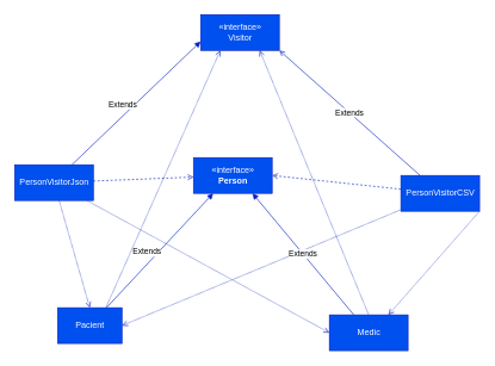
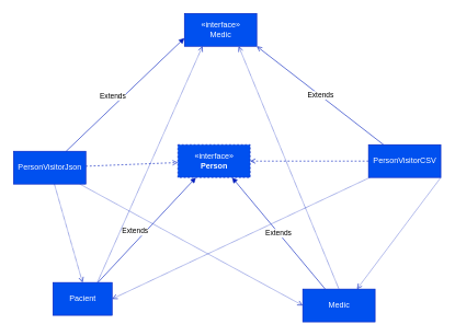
  <mxCell id="0" />
  <mxCell id="1" parent="0" />
- <mxCell id="2" value="«interface»&lt;br&gt;&lt;b&gt;Person&lt;br&gt;&lt;/b&gt;" style="html=1;fillColor=#0050ef;fontColor=#ffffff;strokeColor=#001DBC;" vertex="1" parent="1"><mxGeometry x="270" y="220" width="110" height="50" as="geometry" /></mxCell>
+ <mxCell id="2" value="«interface»&lt;br&gt;&lt;b&gt;Person&lt;br&gt;&lt;/b&gt;" style="html=1;fillColor=#0050ef;fontColor=#ffffff;strokeColor=#001DBC;dashed=1;" vertex="1" parent="1"><mxGeometry x="270" y="220" width="110" height="50" as="geometry" /></mxCell>
  <mxCell id="3" style="edgeStyle=none;html=1;dashed=1;endArrow=open;endFill=0;entryX=1;entryY=0.5;entryDx=0;entryDy=0;fillColor=#0050ef;strokeColor=#001DBC;" edge="1" parent="1" source="7" target="2"><mxGeometry relative="1" as="geometry"><mxPoint x="310" y="250" as="targetPoint" /></mxGeometry></mxCell>
  <mxCell id="4" value="Extends" style="edgeStyle=none;html=1;entryX=1;entryY=1;entryDx=0;entryDy=0;endArrow=open;endFill=0;fillColor=#0050ef;strokeColor=#001DBC;" edge="1" parent="1" source="7" target="18"><mxGeometry relative="1" as="geometry" /></mxCell>
  <mxCell id="5" style="edgeStyle=none;html=1;entryX=1;entryY=0.5;entryDx=0;entryDy=0;dashed=1;dashPattern=1 1;endArrow=open;endFill=0;fillColor=#0050ef;strokeColor=#001DBC;" edge="1" parent="1" source="7" target="14"><mxGeometry relative="1" as="geometry" /></mxCell>
  <mxCell id="6" style="edgeStyle=none;html=1;exitX=1;exitY=1;exitDx=0;exitDy=0;entryX=0.75;entryY=0;entryDx=0;entryDy=0;dashed=1;dashPattern=1 1;endArrow=open;endFill=0;fillColor=#0050ef;strokeColor=#001DBC;" edge="1" parent="1" source="7" target="17"><mxGeometry relative="1" as="geometry"><Array as="points" /></mxGeometry></mxCell>
- <mxCell id="7" value="PersonVisitorCSV" style="html=1;fillColor=#0050ef;fontColor=#ffffff;strokeColor=#001DBC;" vertex="1" parent="1"><mxGeometry x="560" y="245" width="110" height="50" as="geometry" /></mxCell>
+ <mxCell id="7" value="PersonVisitorCSV" style="html=1;fillColor=#0050ef;fontColor=#ffffff;strokeColor=#001DBC;" vertex="1" parent="1"><mxGeometry x="560" y="220" width="110" height="50" as="geometry" /></mxCell>
  <mxCell id="8" style="edgeStyle=none;html=1;dashed=1;endArrow=open;endFill=0;fillColor=#0050ef;strokeColor=#001DBC;" edge="1" parent="1" source="11" target="2"><mxGeometry relative="1" as="geometry" /></mxCell>
  <mxCell id="9" style="edgeStyle=none;html=1;entryX=0.5;entryY=0;entryDx=0;entryDy=0;endArrow=open;endFill=0;dashed=1;dashPattern=1 1;fillColor=#0050ef;strokeColor=#001DBC;" edge="1" parent="1" source="11" target="14"><mxGeometry relative="1" as="geometry" /></mxCell>
  <mxCell id="10" style="edgeStyle=none;html=1;entryX=0;entryY=0.5;entryDx=0;entryDy=0;dashed=1;dashPattern=1 1;endArrow=open;endFill=0;fillColor=#0050ef;strokeColor=#001DBC;" edge="1" parent="1" source="11" target="17"><mxGeometry relative="1" as="geometry" /></mxCell>
  <mxCell id="11" value="PersonVisitorJson" style="html=1;fillColor=#0050ef;fontColor=#ffffff;strokeColor=#001DBC;" vertex="1" parent="1"><mxGeometry x="20" y="230" width="110" height="50" as="geometry" /></mxCell>
  <mxCell id="12" value="Extends" style="edgeStyle=none;html=1;entryX=0.25;entryY=1;entryDx=0;entryDy=0;endArrow=block;endFill=1;fillColor=#0050ef;strokeColor=#001DBC;" edge="1" parent="1" source="14" target="2"><mxGeometry x="-0.115" y="11" relative="1" as="geometry"><mxPoint x="-1" as="offset" /></mxGeometry></mxCell>
  <mxCell id="13" style="edgeStyle=none;html=1;exitX=0.75;exitY=0;exitDx=0;exitDy=0;entryX=0.25;entryY=1;entryDx=0;entryDy=0;dashed=1;dashPattern=1 1;endArrow=open;endFill=0;fillColor=#0050ef;strokeColor=#001DBC;" edge="1" parent="1" source="14" target="18"><mxGeometry relative="1" as="geometry" /></mxCell>
  <mxCell id="14" value="Pacient" style="html=1;fillColor=#0050ef;fontColor=#ffffff;strokeColor=#001DBC;" vertex="1" parent="1"><mxGeometry x="80" y="430" width="90" height="50" as="geometry" /></mxCell>
  <mxCell id="15" value="Extends" style="edgeStyle=none;html=1;endArrow=block;endFill=1;entryX=0.75;entryY=1;entryDx=0;entryDy=0;fillColor=#0050ef;strokeColor=#001DBC;" edge="1" parent="1" source="17" target="2"><mxGeometry relative="1" as="geometry"><mxPoint x="330" y="260" as="targetPoint" /></mxGeometry></mxCell>
  <mxCell id="16" style="edgeStyle=none;html=1;exitX=0.5;exitY=0;exitDx=0;exitDy=0;entryX=0.75;entryY=1;entryDx=0;entryDy=0;dashed=1;dashPattern=1 1;endArrow=open;endFill=0;fillColor=#0050ef;strokeColor=#001DBC;" edge="1" parent="1" source="17" target="18"><mxGeometry relative="1" as="geometry" /></mxCell>
  <mxCell id="17" value="Medic&lt;br&gt;" style="html=1;fillColor=#0050ef;fontColor=#ffffff;strokeColor=#001DBC;" vertex="1" parent="1"><mxGeometry x="460" y="440" width="110" height="50" as="geometry" /></mxCell>
- <mxCell id="18" value="«interface»&lt;br&gt;Visitor" style="html=1;fillColor=#0050ef;fontColor=#ffffff;strokeColor=#001DBC;" vertex="1" parent="1"><mxGeometry x="280" y="20" width="110" height="50" as="geometry" /></mxCell>
+ <mxCell id="18" value="«interface»&lt;br&gt;Medic" style="html=1;fillColor=#0050ef;fontColor=#ffffff;strokeColor=#001DBC;" vertex="1" parent="1"><mxGeometry x="280" y="20" width="110" height="50" as="geometry" /></mxCell>
  <mxCell id="19" value="Extends" style="edgeStyle=none;html=1;entryX=0;entryY=0.75;entryDx=0;entryDy=0;endArrow=block;endFill=1;fillColor=#0050ef;strokeColor=#001DBC;" edge="1" parent="1" target="18"><mxGeometry x="-0.115" y="11" relative="1" as="geometry"><mxPoint x="100" y="230" as="sourcePoint" /><mxPoint x="317.5" y="280" as="targetPoint" /><mxPoint x="-1" as="offset" /><Array as="points"><mxPoint x="100" y="230" /></Array></mxGeometry></mxCell>
